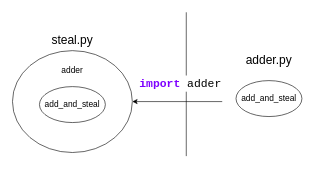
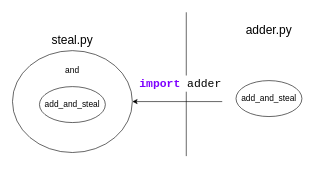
  <mxCell id="0" />
  <mxCell id="1" parent="0" />
  <mxCell id="2" value="steal.py" style="text;html=1;strokeColor=none;fillColor=none;align=center;verticalAlign=middle;whiteSpace=wrap;rounded=0;fontSize=20;" vertex="1" parent="1"><mxGeometry x="60" y="50" width="120" height="30" as="geometry" /></mxCell>
- <mxCell id="3" value="adder.py" style="text;html=1;strokeColor=none;fillColor=none;align=center;verticalAlign=middle;whiteSpace=wrap;rounded=0;fontSize=20;" vertex="1" parent="1"><mxGeometry x="388" y="84" width="120" height="30" as="geometry" /></mxCell>
+ <mxCell id="3" value="adder.py" style="text;html=1;strokeColor=none;fillColor=none;align=center;verticalAlign=middle;whiteSpace=wrap;rounded=0;fontSize=20;" vertex="1" parent="1"><mxGeometry x="388" y="34" width="120" height="30" as="geometry" /></mxCell>
  <mxCell id="4" value="" style="endArrow=none;html=1;fontSize=20;" edge="1" parent="1"><mxGeometry width="50" height="50" relative="1" as="geometry"><mxPoint x="310" y="260" as="sourcePoint" /><mxPoint x="310" as="targetPoint" y="20" /></mxGeometry></mxCell>
  <mxCell id="5" value="add_and_steal" style="ellipse;whiteSpace=wrap;html=1;fontSize=14;" vertex="1" parent="1"><mxGeometry x="393" y="134" width="110" height="60" as="geometry" /></mxCell>
  <mxCell id="6" value="" style="endArrow=classic;html=1;fontSize=14;entryX=1;entryY=0.5;entryDx=0;entryDy=0;" edge="1" parent="1" target="9"><mxGeometry width="50" height="50" relative="1" as="geometry"><mxPoint x="370" y="169" as="sourcePoint" /><mxPoint x="272.289" y="79" as="targetPoint" /></mxGeometry></mxCell>
  <mxCell id="7" value="&lt;font face=&quot;Courier New&quot; style=&quot;font-size: 19px&quot;&gt;&lt;b&gt;&lt;font color=&quot;#7f00ff&quot; style=&quot;font-size: 19px&quot;&gt;import&lt;/font&gt;&amp;nbsp;&lt;/b&gt;&lt;span&gt;adder&lt;/span&gt;&lt;/font&gt;" style="text;html=1;resizable=0;points=[];autosize=1;align=left;verticalAlign=top;spacingTop=-4;fillColor=#ffffff;" vertex="1" parent="1"><mxGeometry x="230" y="125.5" width="150" height="27" as="geometry" /></mxCell>
  <mxCell id="8" value="" style="group" vertex="1" connectable="0" parent="1"><mxGeometry x="20" y="84" width="200" height="170" as="geometry" /></mxCell>
- <mxCell id="9" value="&lt;br&gt;adder" style="ellipse;whiteSpace=wrap;html=1;shadow=0;fontSize=14;verticalAlign=top;" vertex="1" parent="8"><mxGeometry width="200" height="170" as="geometry" /></mxCell>
+ <mxCell id="9" value="&lt;br&gt;and" style="ellipse;whiteSpace=wrap;html=1;shadow=0;fontSize=14;verticalAlign=top;" vertex="1" parent="8"><mxGeometry width="200" height="170" as="geometry" /></mxCell>
  <mxCell id="10" value="add_and_steal" style="ellipse;whiteSpace=wrap;html=1;fontSize=14;" vertex="1" parent="8"><mxGeometry x="45" y="60" width="110" height="60" as="geometry" /></mxCell>
